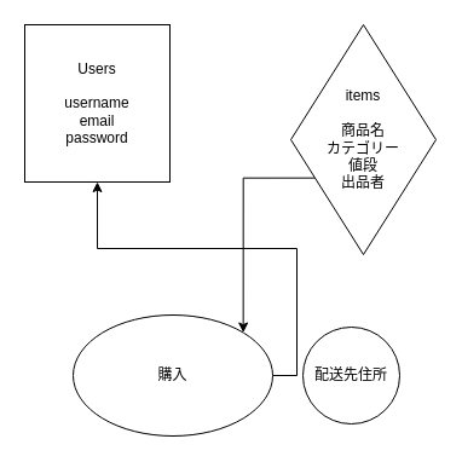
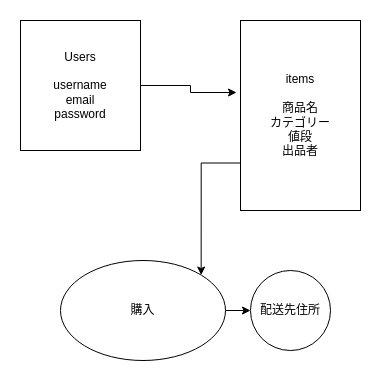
  <mxCell id="0" />
  <mxCell id="1" parent="0" />
+ <mxCell id="2" style="edgeStyle=orthogonalEdgeStyle;rounded=0;orthogonalLoop=1;jettySize=auto;html=1;exitX=1;exitY=0.5;exitDx=0;exitDy=0;entryX=-0.033;entryY=0.379;entryDx=0;entryDy=0;entryPerimeter=0;" edge="1" parent="1" source="3" target="5"><mxGeometry relative="1" as="geometry" /></mxCell>
  <mxCell id="3" value="Users&lt;br&gt;&lt;br&gt;username&lt;br&gt;email&lt;br&gt;password" style="rounded=0;whiteSpace=wrap;html=1;" vertex="1" parent="1"><mxGeometry x="20" y="20" width="120" height="130" as="geometry" /></mxCell>
  <mxCell id="4" style="edgeStyle=orthogonalEdgeStyle;rounded=0;orthogonalLoop=1;jettySize=auto;html=1;exitX=0;exitY=0.75;exitDx=0;exitDy=0;entryX=1;entryY=0;entryDx=0;entryDy=0;" edge="1" parent="1" source="5" target="7"><mxGeometry relative="1" as="geometry" /></mxCell>
- <mxCell id="5" value="items&lt;br&gt;&lt;br&gt;商品名&lt;br&gt;カテゴリー&lt;br&gt;値段&lt;br&gt;出品者" style="rhombus;whiteSpace=wrap;html=1;" vertex="1" parent="1"><mxGeometry x="240" y="20" width="120" height="190" as="geometry" /></mxCell>
- <mxCell id="6" style="edgeStyle=orthogonalEdgeStyle;rounded=0;orthogonalLoop=1;jettySize=auto;html=1;exitX=1;exitY=0.5;exitDx=0;exitDy=0;" edge="1" parent="1" source="7" target="3"><mxGeometry relative="1" as="geometry" /></mxCell>
+ <mxCell id="5" value="items&lt;br&gt;&lt;br&gt;商品名&lt;br&gt;カテゴリー&lt;br&gt;値段&lt;br&gt;出品者" style="rounded=0;whiteSpace=wrap;html=1;" vertex="1" parent="1"><mxGeometry x="240" y="20" width="120" height="190" as="geometry" /></mxCell>
+ <mxCell id="6" style="edgeStyle=orthogonalEdgeStyle;rounded=0;orthogonalLoop=1;jettySize=auto;html=1;exitX=1;exitY=0.5;exitDx=0;exitDy=0;entryX=0;entryY=0.5;entryDx=0;entryDy=0;" edge="1" parent="1" source="7" target="8"><mxGeometry relative="1" as="geometry" /></mxCell>
  <mxCell id="7" value="購入" style="ellipse;whiteSpace=wrap;html=1;aspect=fixed;" vertex="1" parent="1"><mxGeometry x="60" y="260" width="165" height="100" as="geometry" /></mxCell>
  <mxCell id="8" value="配送先住所" style="ellipse;whiteSpace=wrap;html=1;aspect=fixed;" vertex="1" parent="1"><mxGeometry x="250" y="270" width="80" height="80" as="geometry" /></mxCell>
